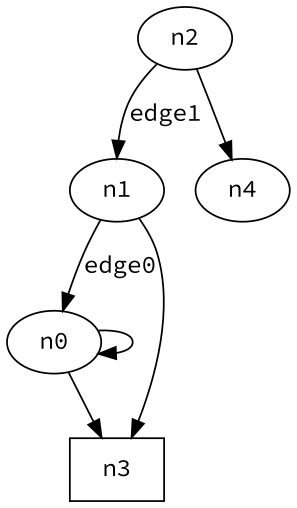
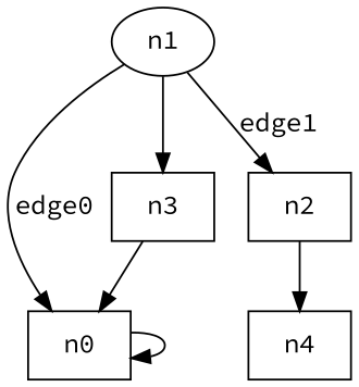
  strict digraph {
    fontname="Source Code Pro"
    node [fontname="Source Code Pro" shape=ellipse]
    edge [fontname="Source Code Pro"]
-   n0
+   n0 [shape=box]
    n3 [shape=box]
    n1
-   n2
-   n4
+   n2 [shape=box]
+   n4 [shape=box]
    n0 -> n0
-   n0 -> n3
+   n3 -> n0
    n1 -> n0 [label=edge0]
    n1 -> n3
-   n2 -> n1 [label=edge1]
+   n1 -> n2 [label=edge1]
    n2 -> n4
  }
